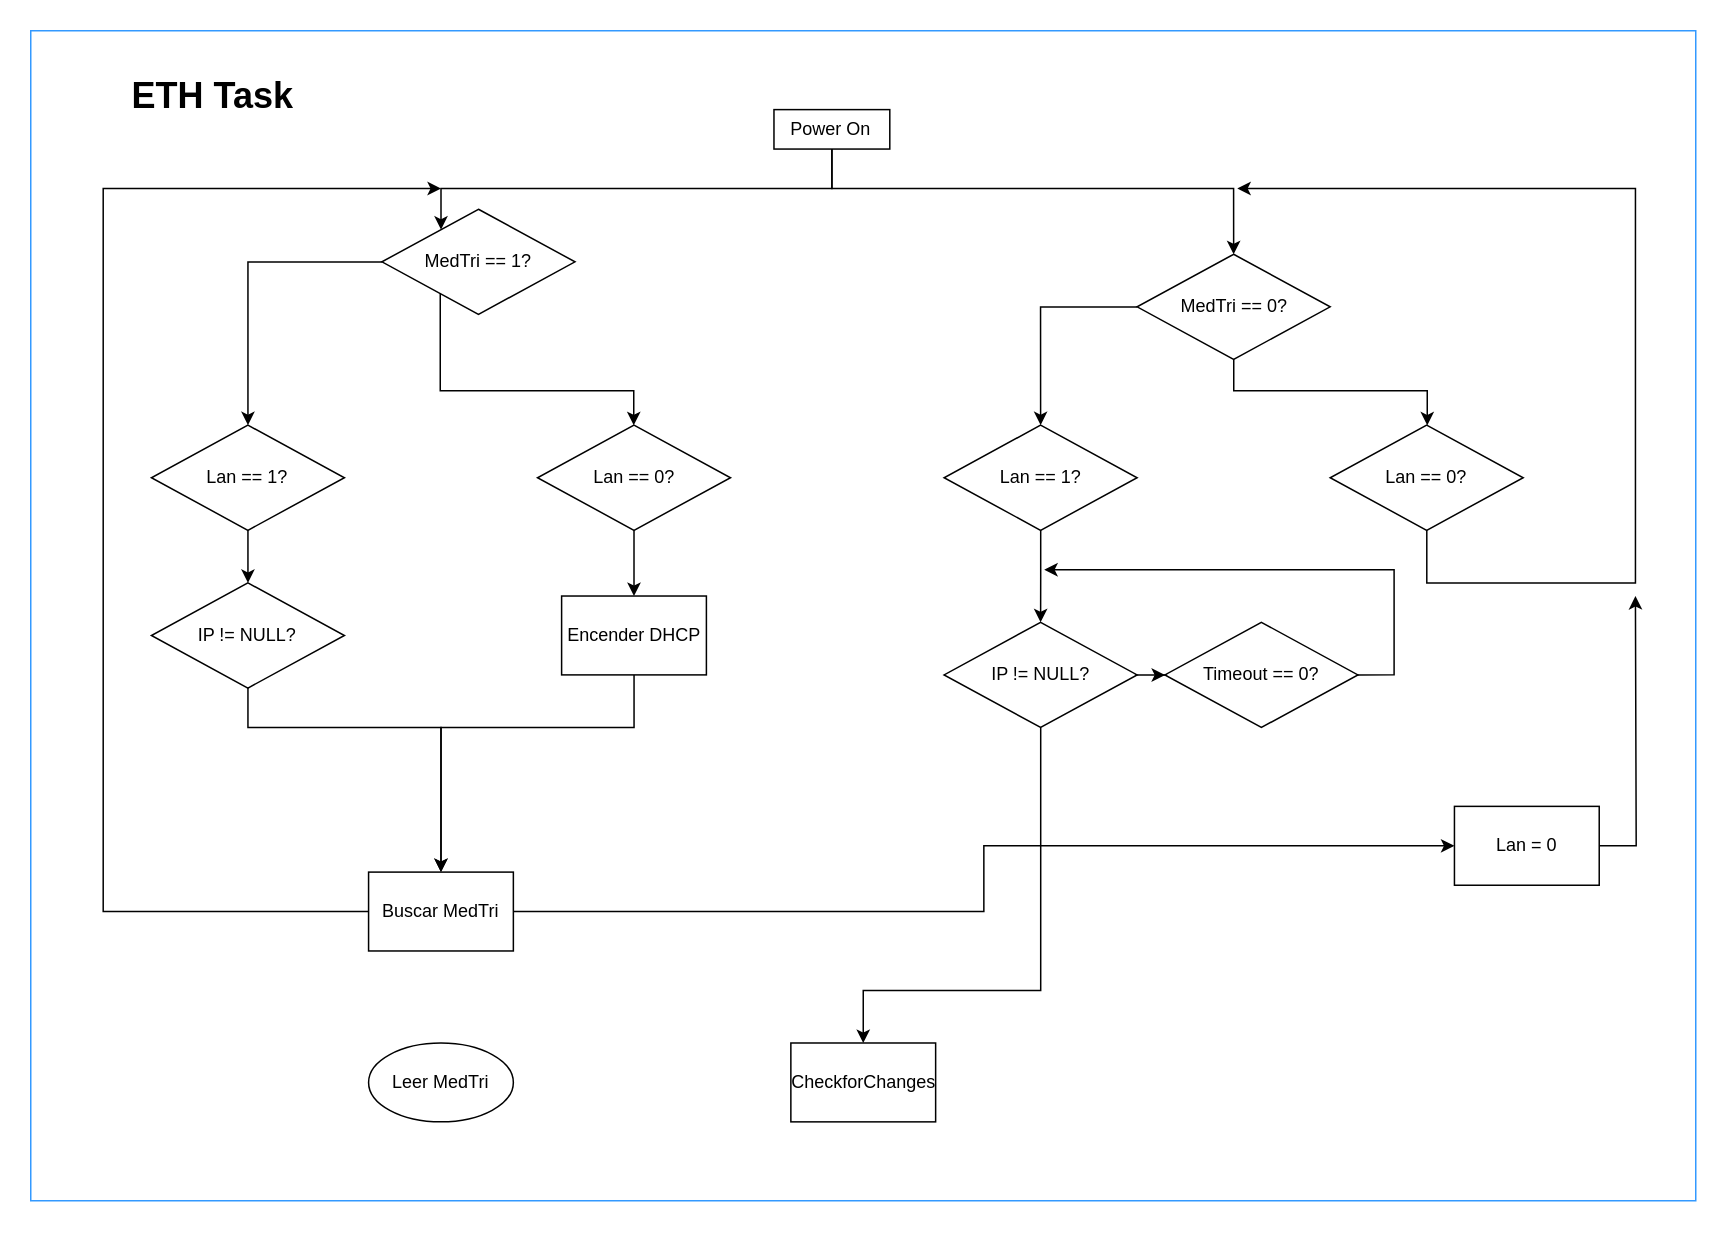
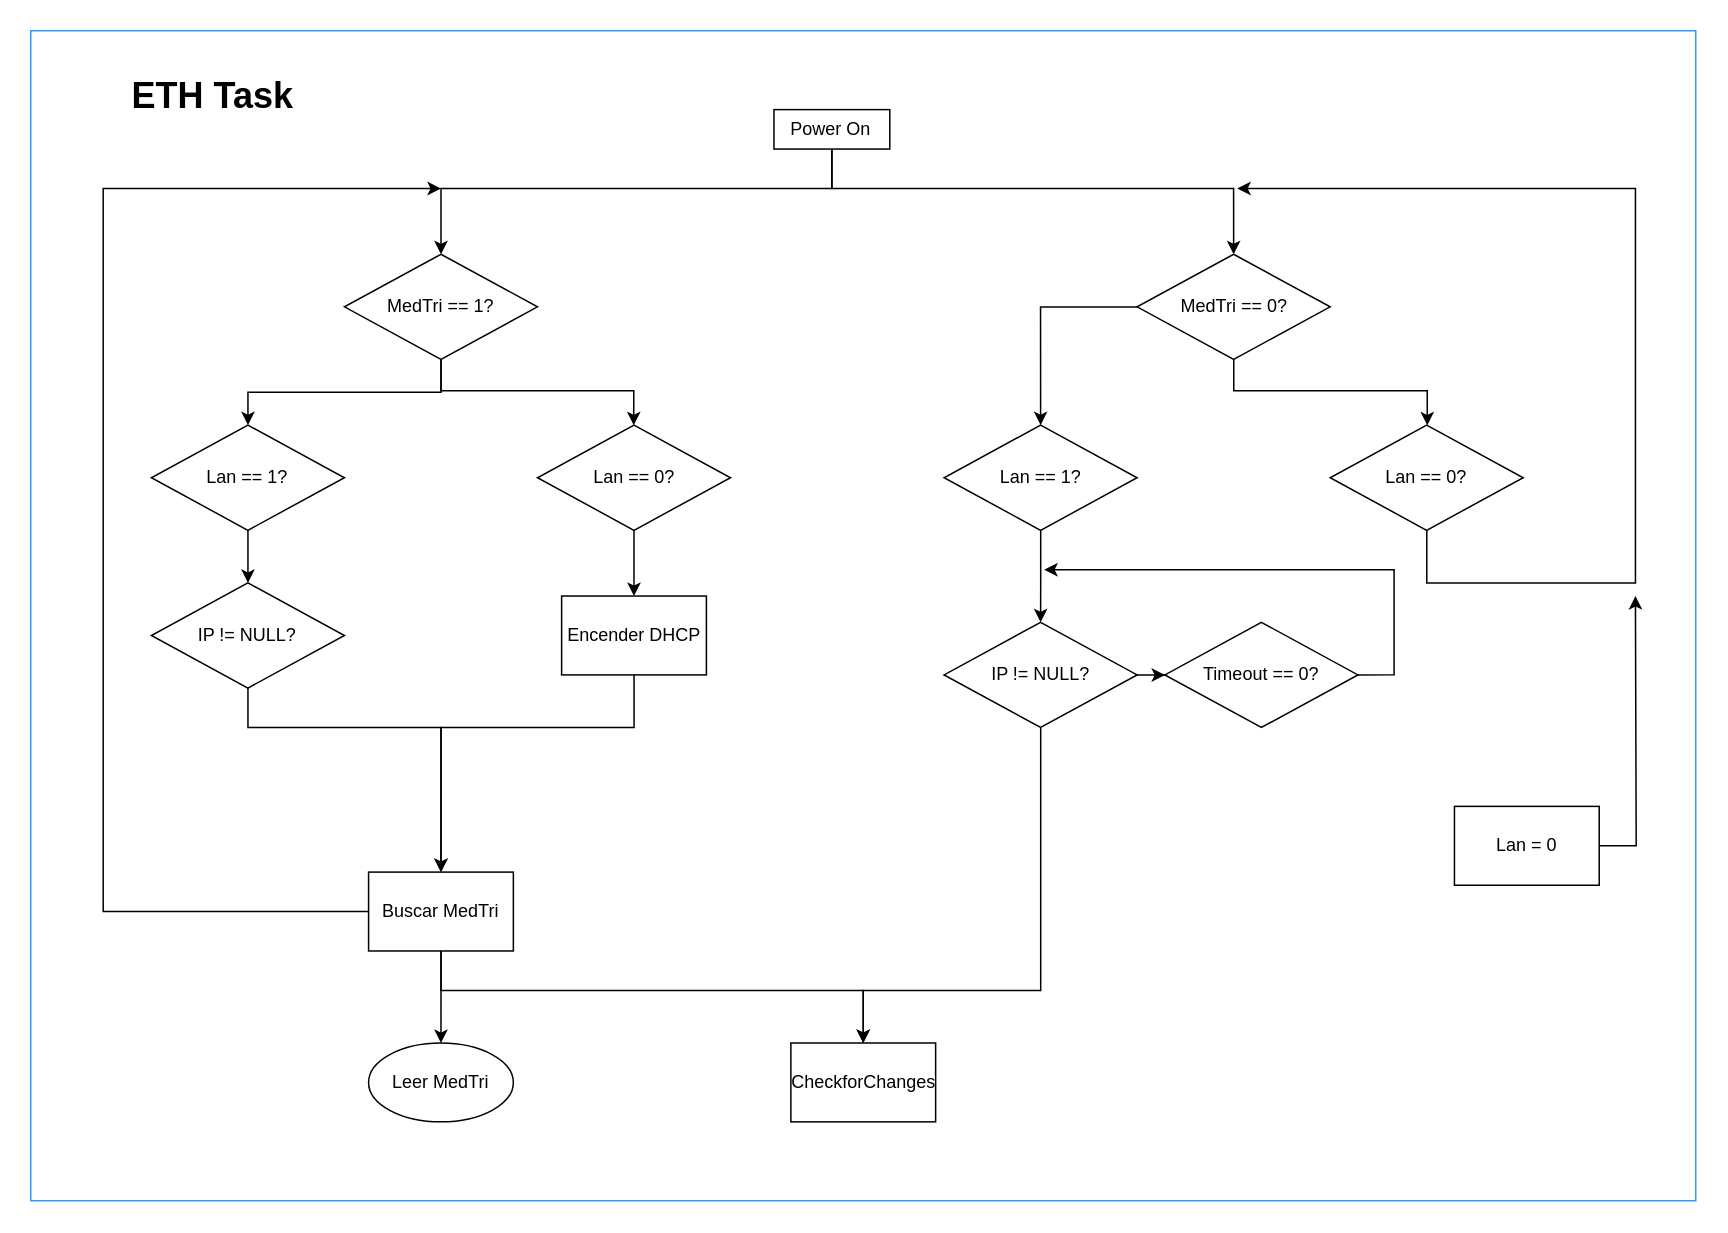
  <mxCell id="0" />
  <mxCell id="1" parent="0" />
  <mxCell id="2" value="" style="group" parent="1" vertex="1" connectable="0"><mxGeometry x="20" y="20" width="1110" height="780" as="geometry" /></mxCell>
  <mxCell id="3" value="" style="whiteSpace=wrap;html=1;fillColor=none;strokeColor=#3399FF;imageAspect=0;" parent="2" vertex="1"><mxGeometry width="1110.0" height="780.0" as="geometry" /></mxCell>
  <mxCell id="4" value="Power On" style="rounded=0;whiteSpace=wrap;html=1;" parent="2" vertex="1"><mxGeometry x="495.478" y="52.584" width="77.217" height="26.292" as="geometry" /></mxCell>
- <mxCell id="5" value="MedTri == 1?" style="rhombus;whiteSpace=wrap;html=1;" parent="2" vertex="1"><mxGeometry x="234.13" y="118.989" width="128.696" height="70.112" as="geometry" /></mxCell>
+ <mxCell id="5" value="MedTri == 1?" style="rhombus;whiteSpace=wrap;html=1;" parent="2" vertex="1"><mxGeometry x="209.13" y="148.989" width="128.696" height="70.112" as="geometry" /></mxCell>
  <mxCell id="6" style="edgeStyle=orthogonalEdgeStyle;rounded=0;orthogonalLoop=1;jettySize=auto;html=1;" parent="2" source="4" target="5" edge="1"><mxGeometry relative="1" as="geometry"><Array as="points"><mxPoint x="534.087" y="105.169" /><mxPoint x="273.478" y="105.169" /></Array></mxGeometry></mxCell>
  <mxCell id="7" value="MedTri == 0?" style="rhombus;whiteSpace=wrap;html=1;" parent="2" vertex="1"><mxGeometry x="737.587" y="148.989" width="128.696" height="70.112" as="geometry" /></mxCell>
  <mxCell id="8" style="edgeStyle=orthogonalEdgeStyle;rounded=0;orthogonalLoop=1;jettySize=auto;html=1;entryX=0.5;entryY=0;entryDx=0;entryDy=0;" parent="2" source="4" target="7" edge="1"><mxGeometry relative="1" as="geometry"><Array as="points"><mxPoint x="534.087" y="105.169" /><mxPoint x="801.935" y="105.169" /></Array></mxGeometry></mxCell>
  <mxCell id="9" value="Lan == 0?" style="rhombus;whiteSpace=wrap;html=1;" parent="2" vertex="1"><mxGeometry x="337.826" y="262.921" width="128.696" height="70.112" as="geometry" /></mxCell>
  <mxCell id="10" style="edgeStyle=orthogonalEdgeStyle;rounded=0;orthogonalLoop=1;jettySize=auto;html=1;" parent="2" source="5" target="9" edge="1"><mxGeometry relative="1" as="geometry"><Array as="points"><mxPoint x="273" y="240" /><mxPoint x="402" y="240" /></Array></mxGeometry></mxCell>
  <mxCell id="11" value="Lan == 1?" style="rhombus;whiteSpace=wrap;html=1;" parent="2" vertex="1"><mxGeometry x="80.435" y="262.921" width="128.696" height="70.112" as="geometry" /></mxCell>
  <mxCell id="12" style="edgeStyle=orthogonalEdgeStyle;rounded=0;orthogonalLoop=1;jettySize=auto;html=1;" parent="2" source="5" target="11" edge="1"><mxGeometry relative="1" as="geometry" /></mxCell>
  <mxCell id="13" style="edgeStyle=orthogonalEdgeStyle;rounded=0;orthogonalLoop=1;jettySize=auto;html=1;" parent="2" source="14" edge="1"><mxGeometry relative="1" as="geometry"><mxPoint x="804.348" y="105.169" as="targetPoint" /><Array as="points"><mxPoint x="930.63" y="368.09" /><mxPoint x="1069.783" y="368.09" /><mxPoint x="1069.783" y="105.169" /></Array></mxGeometry></mxCell>
  <mxCell id="14" value="Lan == 0?" style="rhombus;whiteSpace=wrap;html=1;" parent="2" vertex="1"><mxGeometry x="866.283" y="262.921" width="128.696" height="70.112" as="geometry" /></mxCell>
  <mxCell id="15" style="edgeStyle=orthogonalEdgeStyle;rounded=0;orthogonalLoop=1;jettySize=auto;html=1;" parent="2" source="7" target="14" edge="1"><mxGeometry relative="1" as="geometry"><Array as="points"><mxPoint x="802" y="240" /><mxPoint x="931" y="240" /></Array></mxGeometry></mxCell>
  <mxCell id="16" value="Lan == 1?" style="rhombus;whiteSpace=wrap;html=1;" parent="2" vertex="1"><mxGeometry x="608.891" y="262.921" width="128.696" height="70.112" as="geometry" /></mxCell>
  <mxCell id="17" style="edgeStyle=orthogonalEdgeStyle;rounded=0;orthogonalLoop=1;jettySize=auto;html=1;entryX=0.5;entryY=0;entryDx=0;entryDy=0;" parent="2" source="7" target="16" edge="1"><mxGeometry relative="1" as="geometry" /></mxCell>
  <mxCell id="18" style="edgeStyle=orthogonalEdgeStyle;rounded=0;orthogonalLoop=1;jettySize=auto;html=1;" parent="2" source="19" edge="1"><mxGeometry relative="1" as="geometry"><mxPoint x="273.478" y="105.169" as="targetPoint" /><Array as="points"><mxPoint x="48.261" y="587.191" /><mxPoint x="48.261" y="105.169" /></Array></mxGeometry></mxCell>
  <mxCell id="19" value="Buscar MedTri" style="rounded=0;whiteSpace=wrap;html=1;" parent="2" vertex="1"><mxGeometry x="225.217" y="560.899" width="96.522" height="52.584" as="geometry" /></mxCell>
  <mxCell id="20" style="edgeStyle=orthogonalEdgeStyle;rounded=0;orthogonalLoop=1;jettySize=auto;html=1;" parent="2" source="21" target="19" edge="1"><mxGeometry relative="1" as="geometry"><Array as="points"><mxPoint x="144.783" y="464.494" /><mxPoint x="273.478" y="464.494" /></Array></mxGeometry></mxCell>
  <mxCell id="21" value="IP != NULL?" style="rhombus;whiteSpace=wrap;html=1;" parent="2" vertex="1"><mxGeometry x="80.435" y="368.09" width="128.696" height="70.112" as="geometry" /></mxCell>
  <mxCell id="22" value="" style="edgeStyle=orthogonalEdgeStyle;rounded=0;orthogonalLoop=1;jettySize=auto;html=1;" parent="2" source="11" target="21" edge="1"><mxGeometry relative="1" as="geometry" /></mxCell>
  <mxCell id="23" style="edgeStyle=orthogonalEdgeStyle;rounded=0;orthogonalLoop=1;jettySize=auto;html=1;entryX=0.5;entryY=0;entryDx=0;entryDy=0;" parent="2" source="24" target="19" edge="1"><mxGeometry relative="1" as="geometry"><Array as="points"><mxPoint x="402.174" y="464.494" /><mxPoint x="273.478" y="464.494" /></Array></mxGeometry></mxCell>
  <mxCell id="24" value="Encender DHCP" style="rounded=0;whiteSpace=wrap;html=1;" parent="2" vertex="1"><mxGeometry x="353.913" y="376.854" width="96.522" height="52.584" as="geometry" /></mxCell>
  <mxCell id="25" style="edgeStyle=orthogonalEdgeStyle;rounded=0;orthogonalLoop=1;jettySize=auto;html=1;" parent="2" source="9" target="24" edge="1"><mxGeometry relative="1" as="geometry" /></mxCell>
  <mxCell id="26" value="IP != NULL?" style="rhombus;whiteSpace=wrap;html=1;" parent="2" vertex="1"><mxGeometry x="608.891" y="394.382" width="128.696" height="70.112" as="geometry" /></mxCell>
  <mxCell id="27" style="edgeStyle=orthogonalEdgeStyle;rounded=0;orthogonalLoop=1;jettySize=auto;html=1;entryX=0.5;entryY=0;entryDx=0;entryDy=0;" parent="2" source="16" target="26" edge="1"><mxGeometry relative="1" as="geometry" /></mxCell>
  <mxCell id="28" style="edgeStyle=orthogonalEdgeStyle;rounded=0;orthogonalLoop=1;jettySize=auto;html=1;exitX=1;exitY=0.5;exitDx=0;exitDy=0;" parent="2" source="29" edge="1"><mxGeometry relative="1" as="geometry"><mxPoint x="675.652" y="359.326" as="targetPoint" /><Array as="points"><mxPoint x="908.913" y="429.438" /><mxPoint x="908.913" y="359.326" /></Array></mxGeometry></mxCell>
  <mxCell id="29" value="Timeout == 0?" style="rhombus;whiteSpace=wrap;html=1;" parent="2" vertex="1"><mxGeometry x="756.087" y="394.382" width="128.696" height="70.112" as="geometry" /></mxCell>
  <mxCell id="30" value="" style="edgeStyle=orthogonalEdgeStyle;rounded=0;orthogonalLoop=1;jettySize=auto;html=1;" parent="2" source="26" target="29" edge="1"><mxGeometry relative="1" as="geometry" /></mxCell>
  <mxCell id="31" style="edgeStyle=orthogonalEdgeStyle;rounded=0;orthogonalLoop=1;jettySize=auto;html=1;" parent="2" source="32" edge="1"><mxGeometry relative="1" as="geometry"><mxPoint x="1069.783" y="376.854" as="targetPoint" /></mxGeometry></mxCell>
  <mxCell id="32" value="Lan = 0" style="rounded=0;whiteSpace=wrap;html=1;" parent="2" vertex="1"><mxGeometry x="949.13" y="517.079" width="96.522" height="52.584" as="geometry" /></mxCell>
  <mxCell id="33" value="Leer MedTri" style="ellipse;whiteSpace=wrap;html=1;" parent="2" vertex="1"><mxGeometry x="225.217" y="674.831" width="96.522" height="52.584" as="geometry" /></mxCell>
- <mxCell id="34" value="" style="edgeStyle=orthogonalEdgeStyle;rounded=0;orthogonalLoop=1;jettySize=auto;html=1;" parent="2" source="19" target="32" edge="1"><mxGeometry relative="1" as="geometry"><mxPoint x="273.478" y="718.652" as="targetPoint" /></mxGeometry></mxCell>
+ <mxCell id="34" value="" style="edgeStyle=orthogonalEdgeStyle;rounded=0;orthogonalLoop=1;jettySize=auto;html=1;entryX=0.5;entryY=0;entryDx=0;entryDy=0;" parent="2" source="19" target="33" edge="1"><mxGeometry relative="1" as="geometry"><mxPoint x="273.478" y="718.652" as="targetPoint" /></mxGeometry></mxCell>
  <mxCell id="35" value="CheckforChanges" style="rounded=0;whiteSpace=wrap;html=1;" parent="2" vertex="1"><mxGeometry x="506.739" y="674.831" width="96.522" height="52.584" as="geometry" /></mxCell>
+ <mxCell id="36" style="edgeStyle=orthogonalEdgeStyle;rounded=0;orthogonalLoop=1;jettySize=auto;html=1;entryX=0.5;entryY=0;entryDx=0;entryDy=0;" parent="2" source="19" target="35" edge="1"><mxGeometry relative="1" as="geometry"><Array as="points"><mxPoint x="273.478" y="639.775" /><mxPoint x="555.0" y="639.775" /></Array></mxGeometry></mxCell>
  <mxCell id="37" style="edgeStyle=orthogonalEdgeStyle;rounded=0;orthogonalLoop=1;jettySize=auto;html=1;entryX=0.5;entryY=0;entryDx=0;entryDy=0;" parent="2" source="26" target="35" edge="1"><mxGeometry relative="1" as="geometry"><Array as="points"><mxPoint x="673.239" y="639.775" /><mxPoint x="555.0" y="639.775" /></Array></mxGeometry></mxCell>
  <mxCell id="38" value="ETH Task" style="text;strokeColor=none;fillColor=none;html=1;fontSize=24;fontStyle=1;verticalAlign=middle;align=center;" parent="2" vertex="1"><mxGeometry x="56.304" y="17.528" width="128.696" height="52.584" as="geometry" /></mxCell>
